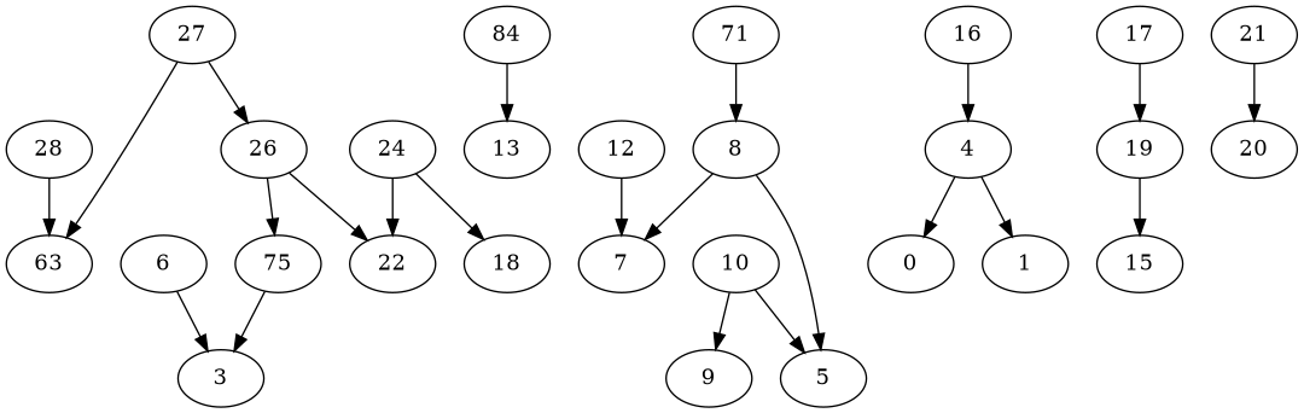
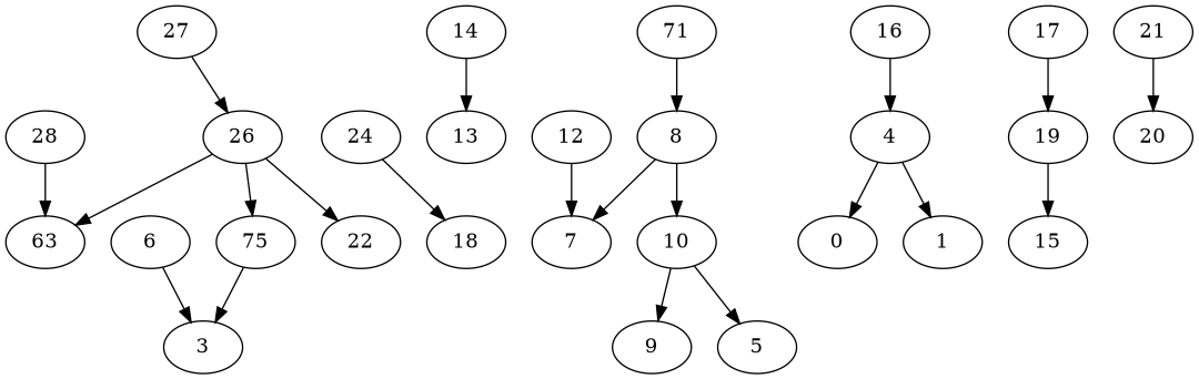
  digraph {
    n1 [label=28]
    n2 [label=63]
-   n3 [label=84]
+   n3 [label=14]
    n4 [label=13]
    n5 [label=9]
    n6 [label=10]
    n7 [label=5]
    n8 [label=6]
    n9 [label=3]
    n10 [label=0]
    n11 [label=16]
    n12 [label=4]
    n13 [label=1]
    n14 [label=19]
    n15 [label=15]
    n16 [label=26]
    n17 [label=75]
    n18 [label=22]
    n19 [label=17]
    n20 [label=24]
    n21 [label=18]
    n22 [label=27]
    n23 [label=8]
    n24 [label=7]
    n25 [label=21]
    n26 [label=20]
    n27 [label=71]
    n28 [label=12]
    n1 -> n2
    n3 -> n4
    n6 -> n5
    n6 -> n7
    n8 -> n9
    n11 -> n12
    n12 -> n10
    n12 -> n13
    n14 -> n15
-   n22 -> n2
+   n16 -> n2
    n16 -> n17
    n16 -> n18
    n17 -> n9
    n19 -> n14
-   n20 -> n18
    n20 -> n21
    n22 -> n16
-   n23 -> n7
+   n23 -> n6
    n23 -> n24
    n25 -> n26
    n27 -> n23
    n28 -> n24
  }
